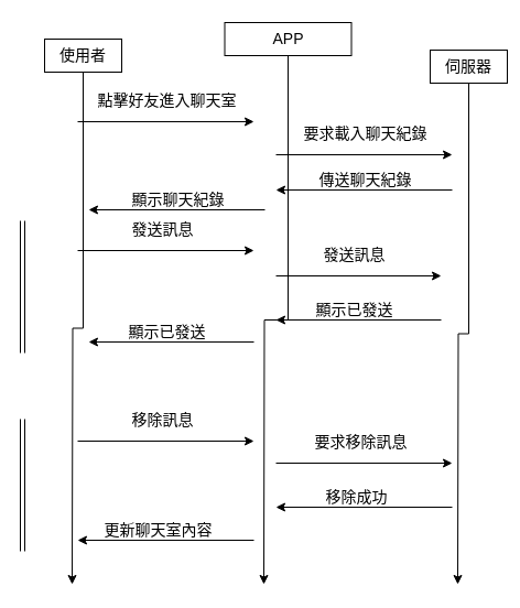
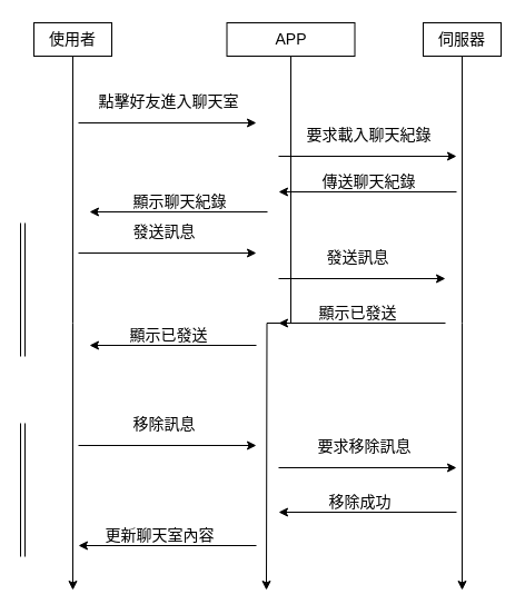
  <mxCell id="0" />
  <mxCell id="1" parent="0" />
  <mxCell id="2" style="edgeStyle=orthogonalEdgeStyle;rounded=0;orthogonalLoop=1;jettySize=auto;html=1;exitX=0.5;exitY=1;exitDx=0;exitDy=0;" parent="1" source="3" edge="1"><mxGeometry relative="1" as="geometry"><mxPoint x="65" y="530" as="targetPoint" /></mxGeometry></mxCell>
- <mxCell id="3" value="&lt;font style=&quot;font-size: 14px&quot;&gt;使用者&lt;/font&gt;" style="rounded=0;whiteSpace=wrap;html=1;" parent="1" vertex="1"><mxGeometry x="40" y="35" width="70" height="30" as="geometry" /></mxCell>
+ <mxCell id="3" value="&lt;font style=&quot;font-size: 14px&quot;&gt;使用者&lt;/font&gt;" style="rounded=0;whiteSpace=wrap;html=1;" parent="1" vertex="1"><mxGeometry x="30" y="20" width="70" height="30" as="geometry" /></mxCell>
  <mxCell id="4" style="edgeStyle=orthogonalEdgeStyle;rounded=0;orthogonalLoop=1;jettySize=auto;html=1;" parent="1" source="5" edge="1"><mxGeometry relative="1" as="geometry"><mxPoint x="239" y="530" as="targetPoint" /></mxGeometry></mxCell>
  <mxCell id="5" value="&lt;font style=&quot;font-size: 14px&quot;&gt;APP&lt;/font&gt;" style="rounded=0;whiteSpace=wrap;html=1;" parent="1" vertex="1"><mxGeometry x="203.5" y="20" width="115" height="30" as="geometry" /></mxCell>
  <mxCell id="6" style="edgeStyle=orthogonalEdgeStyle;rounded=0;orthogonalLoop=1;jettySize=auto;html=1;" parent="1" source="7" edge="1"><mxGeometry relative="1" as="geometry"><mxPoint x="415" y="530" as="targetPoint" /></mxGeometry></mxCell>
- <mxCell id="7" value="&lt;span style=&quot;font-size: 14px&quot;&gt;伺服器&lt;/span&gt;" style="rounded=0;whiteSpace=wrap;html=1;" parent="1" vertex="1"><mxGeometry x="390" y="45" width="70" height="30" as="geometry" /></mxCell>
+ <mxCell id="7" value="&lt;span style=&quot;font-size: 14px&quot;&gt;伺服器&lt;/span&gt;" style="rounded=0;whiteSpace=wrap;html=1;" parent="1" vertex="1"><mxGeometry x="380" y="20" width="70" height="30" as="geometry" /></mxCell>
  <mxCell id="8" value="" style="endArrow=classic;html=1;" parent="1" edge="1"><mxGeometry width="50" height="50" relative="1" as="geometry"><mxPoint x="70" y="110" as="sourcePoint" /><mxPoint x="230" y="110" as="targetPoint" /></mxGeometry></mxCell>
  <mxCell id="9" value="&lt;font style=&quot;font-size: 14px&quot;&gt;點擊好友進入聊天室&lt;/font&gt;" style="edgeLabel;html=1;align=center;verticalAlign=middle;resizable=0;points=[];" parent="8" vertex="1" connectable="0"><mxGeometry x="-0.192" y="2" relative="1" as="geometry"><mxPoint x="15" y="-18" as="offset" /></mxGeometry></mxCell>
  <mxCell id="10" value="" style="endArrow=classic;html=1;" parent="1" edge="1"><mxGeometry width="50" height="50" relative="1" as="geometry"><mxPoint x="250" y="140" as="sourcePoint" /><mxPoint x="410" y="140" as="targetPoint" /></mxGeometry></mxCell>
  <mxCell id="11" value="&lt;font style=&quot;font-size: 14px&quot;&gt;要求載入聊天紀錄&lt;/font&gt;" style="edgeLabel;html=1;align=center;verticalAlign=middle;resizable=0;points=[];" parent="10" vertex="1" connectable="0"><mxGeometry x="-0.354" y="1" relative="1" as="geometry"><mxPoint x="28" y="-19" as="offset" /></mxGeometry></mxCell>
  <mxCell id="12" value="" style="endArrow=classic;html=1;" parent="1" edge="1"><mxGeometry width="50" height="50" relative="1" as="geometry"><mxPoint x="410" y="172" as="sourcePoint" /><mxPoint x="250" y="172" as="targetPoint" /></mxGeometry></mxCell>
  <mxCell id="13" value="&lt;font style=&quot;font-size: 14px&quot;&gt;傳送聊天紀錄&lt;/font&gt;" style="edgeLabel;html=1;align=center;verticalAlign=middle;resizable=0;points=[];" parent="12" vertex="1" connectable="0"><mxGeometry x="0.417" y="-1" relative="1" as="geometry"><mxPoint x="33" y="-9" as="offset" /></mxGeometry></mxCell>
  <mxCell id="14" value="" style="endArrow=classic;html=1;" parent="1" edge="1"><mxGeometry width="50" height="50" relative="1" as="geometry"><mxPoint x="70" y="227" as="sourcePoint" /><mxPoint x="230" y="227" as="targetPoint" /></mxGeometry></mxCell>
  <mxCell id="15" value="&lt;font style=&quot;font-size: 14px&quot;&gt;發送訊息&lt;/font&gt;" style="edgeLabel;html=1;align=center;verticalAlign=middle;resizable=0;points=[];" parent="14" vertex="1" connectable="0"><mxGeometry x="0.182" y="-2" relative="1" as="geometry"><mxPoint x="-19" y="-22" as="offset" /></mxGeometry></mxCell>
  <mxCell id="16" value="" style="endArrow=classic;html=1;" parent="1" edge="1"><mxGeometry width="50" height="50" relative="1" as="geometry"><mxPoint x="250" y="250" as="sourcePoint" /><mxPoint x="400" y="250" as="targetPoint" /></mxGeometry></mxCell>
  <mxCell id="17" value="&lt;font style=&quot;font-size: 14px&quot;&gt;發送訊息&lt;/font&gt;" style="edgeLabel;html=1;align=center;verticalAlign=middle;resizable=0;points=[];" parent="16" vertex="1" connectable="0"><mxGeometry x="-0.298" y="-4" relative="1" as="geometry"><mxPoint x="17" y="-24" as="offset" /></mxGeometry></mxCell>
  <mxCell id="18" value="" style="endArrow=classic;html=1;" parent="1" edge="1"><mxGeometry width="50" height="50" relative="1" as="geometry"><mxPoint x="400" y="290" as="sourcePoint" /><mxPoint x="250" y="290" as="targetPoint" /></mxGeometry></mxCell>
  <mxCell id="19" value="&lt;font style=&quot;font-size: 14px&quot;&gt;顯示已發送&lt;/font&gt;" style="edgeLabel;html=1;align=center;verticalAlign=middle;resizable=0;points=[];" parent="18" vertex="1" connectable="0"><mxGeometry x="0.538" relative="1" as="geometry"><mxPoint x="35" y="-10" as="offset" /></mxGeometry></mxCell>
  <mxCell id="20" value="" style="endArrow=classic;html=1;" parent="1" edge="1"><mxGeometry width="50" height="50" relative="1" as="geometry"><mxPoint x="230" y="310" as="sourcePoint" /><mxPoint x="80" y="310" as="targetPoint" /></mxGeometry></mxCell>
  <mxCell id="21" value="&lt;font style=&quot;font-size: 14px&quot;&gt;顯示已發送&lt;/font&gt;" style="edgeLabel;html=1;align=center;verticalAlign=middle;resizable=0;points=[];" parent="20" vertex="1" connectable="0"><mxGeometry x="0.538" relative="1" as="geometry"><mxPoint x="35" y="-10" as="offset" /></mxGeometry></mxCell>
  <mxCell id="22" value="" style="shape=link;html=1;" parent="1" edge="1"><mxGeometry width="100" relative="1" as="geometry"><mxPoint x="20" y="200" as="sourcePoint" /><mxPoint x="20" y="320" as="targetPoint" /></mxGeometry></mxCell>
  <mxCell id="23" value="" style="endArrow=classic;html=1;" parent="1" edge="1"><mxGeometry width="50" height="50" relative="1" as="geometry"><mxPoint x="70" y="400" as="sourcePoint" /><mxPoint x="230" y="400" as="targetPoint" /></mxGeometry></mxCell>
  <mxCell id="24" value="&lt;font style=&quot;font-size: 14px&quot;&gt;移除訊息&lt;/font&gt;" style="edgeLabel;html=1;align=center;verticalAlign=middle;resizable=0;points=[];" parent="23" vertex="1" connectable="0"><mxGeometry x="0.182" y="-2" relative="1" as="geometry"><mxPoint x="-19" y="-22" as="offset" /></mxGeometry></mxCell>
  <mxCell id="25" value="" style="endArrow=classic;html=1;" parent="1" edge="1"><mxGeometry width="50" height="50" relative="1" as="geometry"><mxPoint x="250" y="420" as="sourcePoint" /><mxPoint x="410" y="420" as="targetPoint" /></mxGeometry></mxCell>
  <mxCell id="26" value="&lt;font style=&quot;font-size: 14px&quot;&gt;要求移除訊息&lt;/font&gt;" style="edgeLabel;html=1;align=center;verticalAlign=middle;resizable=0;points=[];" parent="25" vertex="1" connectable="0"><mxGeometry x="0.182" y="-2" relative="1" as="geometry"><mxPoint x="-19" y="-22" as="offset" /></mxGeometry></mxCell>
  <mxCell id="27" value="" style="endArrow=classic;html=1;" parent="1" edge="1"><mxGeometry width="50" height="50" relative="1" as="geometry"><mxPoint x="410" y="460" as="sourcePoint" /><mxPoint x="250" y="460" as="targetPoint" /></mxGeometry></mxCell>
  <mxCell id="28" value="&lt;span style=&quot;font-size: 14px&quot;&gt;移除成功&lt;/span&gt;" style="edgeLabel;html=1;align=center;verticalAlign=middle;resizable=0;points=[];" parent="27" vertex="1" connectable="0"><mxGeometry x="0.538" relative="1" as="geometry"><mxPoint x="35" y="-10" as="offset" /></mxGeometry></mxCell>
  <mxCell id="29" value="" style="endArrow=classic;html=1;" parent="1" edge="1"><mxGeometry width="50" height="50" relative="1" as="geometry"><mxPoint x="230" y="490" as="sourcePoint" /><mxPoint x="70" y="490" as="targetPoint" /></mxGeometry></mxCell>
  <mxCell id="30" value="&lt;span style=&quot;font-size: 14px&quot;&gt;更新聊天室內容&lt;/span&gt;" style="edgeLabel;html=1;align=center;verticalAlign=middle;resizable=0;points=[];" parent="29" vertex="1" connectable="0"><mxGeometry x="0.538" relative="1" as="geometry"><mxPoint x="35" y="-10" as="offset" /></mxGeometry></mxCell>
  <mxCell id="31" value="" style="shape=link;html=1;" parent="1" edge="1"><mxGeometry width="100" relative="1" as="geometry"><mxPoint x="20" y="380" as="sourcePoint" /><mxPoint x="20" y="500" as="targetPoint" /></mxGeometry></mxCell>
  <mxCell id="32" value="" style="endArrow=classic;html=1;" edge="1" parent="1"><mxGeometry width="50" height="50" relative="1" as="geometry"><mxPoint x="240" y="190" as="sourcePoint" /><mxPoint x="80" y="190" as="targetPoint" /></mxGeometry></mxCell>
  <mxCell id="33" value="&lt;font style=&quot;font-size: 14px&quot;&gt;顯示聊天紀錄&lt;/font&gt;" style="edgeLabel;html=1;align=center;verticalAlign=middle;resizable=0;points=[];" vertex="1" connectable="0" parent="32"><mxGeometry x="0.417" y="-1" relative="1" as="geometry"><mxPoint x="33" y="-9" as="offset" /></mxGeometry></mxCell>
